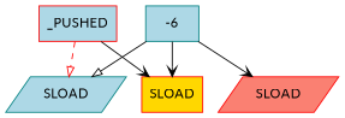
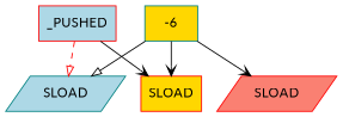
  digraph {
    fontname=Lato
    node [shape=box style=filled fillcolor=gold color=red fontname=Lato]
    edge [style=solid arrowhead=vee fontname=Lato]
    n1 [label=SLOAD]
    n2 [label=_PUSHED fillcolor=lightblue]
    n3 [label=SLOAD shape=parallelogram fillcolor=lightblue color=teal]
    n4 [label=SLOAD shape=parallelogram fillcolor=salmon]
-   -6 [fillcolor=lightblue color=teal]
+   -6 [color=teal]
    n2 -> n1
    n2 -> n3 [color=red style=dashed arrowhead=onormal]
    -6 -> n1
    -6 -> n3 [arrowhead=onormal]
    -6 -> n4
  }
